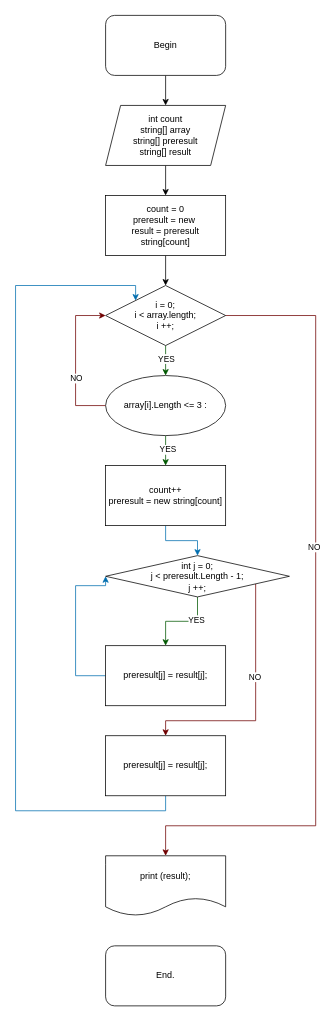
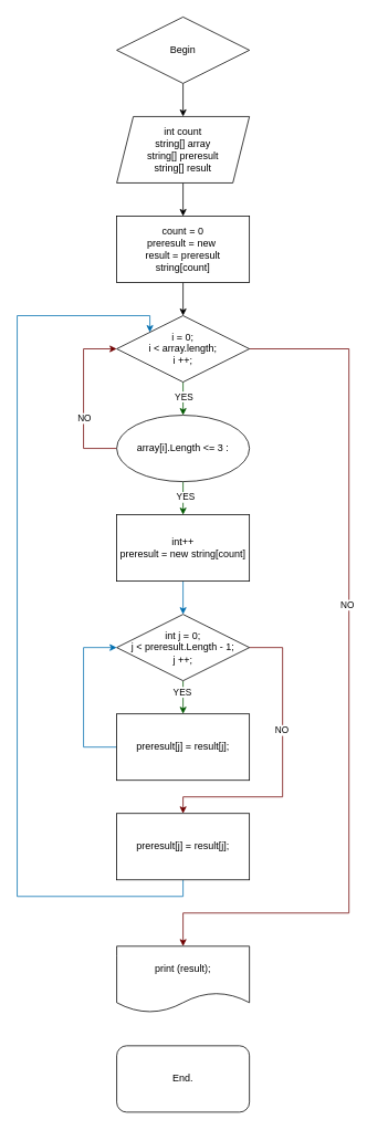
  <mxCell id="0" />
  <mxCell id="1" parent="0" />
  <mxCell id="2" style="edgeStyle=orthogonalEdgeStyle;rounded=0;orthogonalLoop=1;jettySize=auto;html=1;entryX=0.5;entryY=0;entryDx=0;entryDy=0;" edge="1" parent="1" source="3" target="5"><mxGeometry relative="1" as="geometry" /></mxCell>
- <mxCell id="3" value="Begin" style="rounded=1;whiteSpace=wrap;html=1;" vertex="1" parent="1"><mxGeometry x="140" y="20" width="160" height="80" as="geometry" /></mxCell>
+ <mxCell id="3" value="Begin" style="rhombus;whiteSpace=wrap;html=1;" vertex="1" parent="1"><mxGeometry x="140" y="20" width="160" height="80" as="geometry" /></mxCell>
  <mxCell id="4" style="edgeStyle=orthogonalEdgeStyle;rounded=0;orthogonalLoop=1;jettySize=auto;html=1;entryX=0.5;entryY=0;entryDx=0;entryDy=0;" edge="1" parent="1" source="5" target="7"><mxGeometry relative="1" as="geometry" /></mxCell>
  <mxCell id="5" value="int count&lt;br&gt;string[] array&lt;br&gt;string[] preresult&lt;br&gt;string[] result" style="shape=parallelogram;perimeter=parallelogramPerimeter;whiteSpace=wrap;html=1;fixedSize=1;" vertex="1" parent="1"><mxGeometry x="140" y="140" width="160" height="80" as="geometry" /></mxCell>
  <mxCell id="6" style="edgeStyle=orthogonalEdgeStyle;rounded=0;orthogonalLoop=1;jettySize=auto;html=1;entryX=0.5;entryY=0;entryDx=0;entryDy=0;" edge="1" parent="1" source="7" target="12"><mxGeometry relative="1" as="geometry" /></mxCell>
  <mxCell id="7" value="count = 0&lt;br&gt;preresult = new&amp;nbsp;&lt;br&gt;result = preresult&lt;br&gt;string[count]" style="rounded=0;whiteSpace=wrap;html=1;" vertex="1" parent="1"><mxGeometry x="140" y="260" width="160" height="80" as="geometry" /></mxCell>
  <mxCell id="8" style="edgeStyle=orthogonalEdgeStyle;rounded=0;orthogonalLoop=1;jettySize=auto;html=1;entryX=0.5;entryY=0;entryDx=0;entryDy=0;fillColor=#a20025;strokeColor=#6F0000;" edge="1" parent="1" source="12" target="29"><mxGeometry relative="1" as="geometry"><Array as="points"><mxPoint x="420" y="420" /><mxPoint x="420" y="1100" /><mxPoint x="220" y="1100" /></Array></mxGeometry></mxCell>
  <mxCell id="9" value="NO" style="edgeLabel;html=1;align=center;verticalAlign=middle;resizable=0;points=[];" vertex="1" connectable="0" parent="8"><mxGeometry x="-0.177" y="-3" relative="1" as="geometry"><mxPoint as="offset" /></mxGeometry></mxCell>
  <mxCell id="10" style="edgeStyle=orthogonalEdgeStyle;rounded=0;orthogonalLoop=1;jettySize=auto;html=1;entryX=0.5;entryY=0;entryDx=0;entryDy=0;fillColor=#008a00;strokeColor=#005700;" edge="1" parent="1" source="12" target="17"><mxGeometry relative="1" as="geometry" /></mxCell>
  <mxCell id="11" value="YES" style="edgeLabel;html=1;align=center;verticalAlign=middle;resizable=0;points=[];" vertex="1" connectable="0" parent="10"><mxGeometry x="-0.15" relative="1" as="geometry"><mxPoint as="offset" /></mxGeometry></mxCell>
  <mxCell id="12" value="i = 0;&lt;br&gt;i &amp;lt; array.length;&lt;br&gt;i ++;" style="rhombus;whiteSpace=wrap;html=1;" vertex="1" parent="1"><mxGeometry x="140" y="380" width="160" height="80" as="geometry" /></mxCell>
  <mxCell id="13" style="edgeStyle=orthogonalEdgeStyle;rounded=0;orthogonalLoop=1;jettySize=auto;html=1;entryX=0.5;entryY=0;entryDx=0;entryDy=0;fillColor=#008a00;strokeColor=#005700;" edge="1" parent="1" source="17" target="19"><mxGeometry relative="1" as="geometry" /></mxCell>
  <mxCell id="14" value="YES" style="edgeLabel;html=1;align=center;verticalAlign=middle;resizable=0;points=[];" vertex="1" connectable="0" parent="13"><mxGeometry x="-0.1" y="2" relative="1" as="geometry"><mxPoint as="offset" /></mxGeometry></mxCell>
  <mxCell id="15" style="edgeStyle=orthogonalEdgeStyle;rounded=0;orthogonalLoop=1;jettySize=auto;html=1;entryX=0;entryY=0.5;entryDx=0;entryDy=0;exitX=0;exitY=0.5;exitDx=0;exitDy=0;fillColor=#a20025;strokeColor=#6F0000;" edge="1" parent="1" source="17" target="12"><mxGeometry relative="1" as="geometry"><Array as="points"><mxPoint x="100" y="540" /><mxPoint x="100" y="420" /></Array></mxGeometry></mxCell>
  <mxCell id="16" value="NO" style="edgeLabel;html=1;align=center;verticalAlign=middle;resizable=0;points=[];" vertex="1" connectable="0" parent="15"><mxGeometry x="-0.23" relative="1" as="geometry"><mxPoint as="offset" /></mxGeometry></mxCell>
  <mxCell id="17" value="array[i].Length &amp;lt;= 3 :" style="ellipse;whiteSpace=wrap;html=1;" vertex="1" parent="1"><mxGeometry x="140" y="500" width="160" height="80" as="geometry" /></mxCell>
  <mxCell id="18" style="edgeStyle=orthogonalEdgeStyle;rounded=0;orthogonalLoop=1;jettySize=auto;html=1;entryX=0.5;entryY=0;entryDx=0;entryDy=0;fillColor=#1ba1e2;strokeColor=#006EAF;" edge="1" parent="1" source="19" target="24"><mxGeometry relative="1" as="geometry" /></mxCell>
- <mxCell id="19" value="count++&lt;br&gt;preresult = new string[count]" style="rounded=0;whiteSpace=wrap;html=1;" vertex="1" parent="1"><mxGeometry x="140" y="620" width="160" height="80" as="geometry" /></mxCell>
+ <mxCell id="19" value="int++&lt;br&gt;preresult = new string[count]" style="rounded=0;whiteSpace=wrap;html=1;" vertex="1" parent="1"><mxGeometry x="140" y="620" width="160" height="80" as="geometry" /></mxCell>
  <mxCell id="20" style="edgeStyle=orthogonalEdgeStyle;rounded=0;orthogonalLoop=1;jettySize=auto;html=1;entryX=0.5;entryY=0;entryDx=0;entryDy=0;fillColor=#a20025;strokeColor=#6F0000;" edge="1" parent="1" source="24" target="28"><mxGeometry relative="1" as="geometry"><Array as="points"><mxPoint x="340" y="780" /><mxPoint x="340" y="960" /><mxPoint x="220" y="960" /></Array></mxGeometry></mxCell>
  <mxCell id="21" value="NO" style="edgeLabel;html=1;align=center;verticalAlign=middle;resizable=0;points=[];" vertex="1" connectable="0" parent="20"><mxGeometry x="-0.228" y="-2" relative="1" as="geometry"><mxPoint as="offset" /></mxGeometry></mxCell>
  <mxCell id="22" style="edgeStyle=orthogonalEdgeStyle;rounded=0;orthogonalLoop=1;jettySize=auto;html=1;entryX=0.5;entryY=0;entryDx=0;entryDy=0;fillColor=#008a00;strokeColor=#005700;" edge="1" parent="1" source="24" target="26"><mxGeometry relative="1" as="geometry" /></mxCell>
  <mxCell id="23" value="YES" style="edgeLabel;html=1;align=center;verticalAlign=middle;resizable=0;points=[];" vertex="1" connectable="0" parent="22"><mxGeometry x="-0.35" y="-2" relative="1" as="geometry"><mxPoint as="offset" /></mxGeometry></mxCell>
- <mxCell id="24" value="int j = 0;&lt;br&gt;j &amp;lt; preresult.Length - 1;&lt;br&gt;j ++;" style="rhombus;whiteSpace=wrap;html=1;" vertex="1" parent="1"><mxGeometry x="140" y="740" width="245" height="55" as="geometry" /></mxCell>
+ <mxCell id="24" value="int j = 0;&lt;br&gt;j &amp;lt; preresult.Length - 1;&lt;br&gt;j ++;" style="rhombus;whiteSpace=wrap;html=1;" vertex="1" parent="1"><mxGeometry x="140" y="740" width="160" height="80" as="geometry" /></mxCell>
  <mxCell id="25" style="edgeStyle=orthogonalEdgeStyle;rounded=0;orthogonalLoop=1;jettySize=auto;html=1;entryX=0;entryY=0.5;entryDx=0;entryDy=0;exitX=0;exitY=0.5;exitDx=0;exitDy=0;fillColor=#1ba1e2;strokeColor=#006EAF;" edge="1" parent="1" source="26" target="24"><mxGeometry relative="1" as="geometry"><Array as="points"><mxPoint x="100" y="900" /><mxPoint x="100" y="780" /></Array></mxGeometry></mxCell>
  <mxCell id="26" value="preresult[j] = result[j];" style="rounded=0;whiteSpace=wrap;html=1;" vertex="1" parent="1"><mxGeometry x="140" y="860" width="160" height="80" as="geometry" /></mxCell>
  <mxCell id="27" style="edgeStyle=orthogonalEdgeStyle;rounded=0;orthogonalLoop=1;jettySize=auto;html=1;entryX=0;entryY=0;entryDx=0;entryDy=0;exitX=0.5;exitY=1;exitDx=0;exitDy=0;fillColor=#1ba1e2;strokeColor=#006EAF;" edge="1" parent="1" source="28" target="12"><mxGeometry relative="1" as="geometry"><Array as="points"><mxPoint x="220" y="1080" /><mxPoint x="20" y="1080" /><mxPoint x="20" y="380" /><mxPoint x="180" y="380" /></Array></mxGeometry></mxCell>
  <mxCell id="28" value="preresult[j] = result[j];" style="rounded=0;whiteSpace=wrap;html=1;" vertex="1" parent="1"><mxGeometry x="140" y="980" width="160" height="80" as="geometry" /></mxCell>
  <mxCell id="29" value="print (result);" style="shape=document;whiteSpace=wrap;html=1;boundedLbl=1;" vertex="1" parent="1"><mxGeometry x="140" y="1140" width="160" height="80" as="geometry" /></mxCell>
  <mxCell id="30" value="End." style="rounded=1;whiteSpace=wrap;html=1;" vertex="1" parent="1"><mxGeometry x="140" y="1260" width="160" height="80" as="geometry" /></mxCell>
